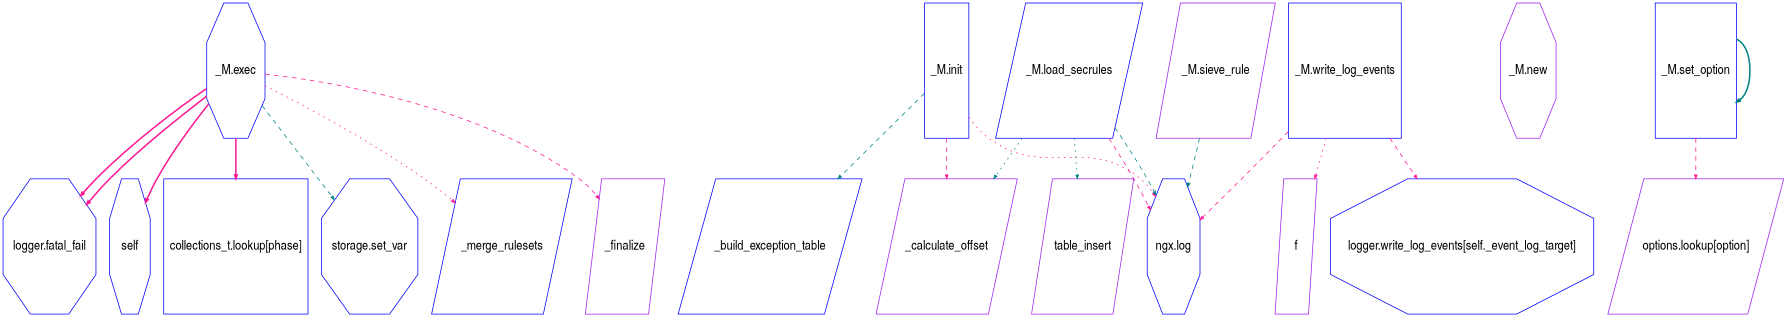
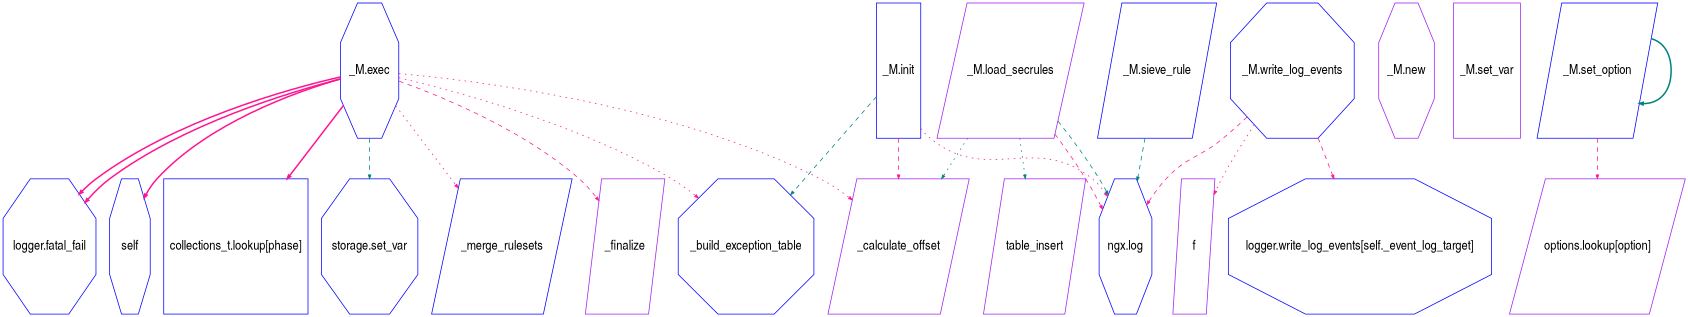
  digraph {
    ranksep=.75
    node [color=blue fixedsize=false fontname=ArialNarrow fontsize=18 shape=parallelogram]
    edge [arrowsize=.5 color=deeppink style=dashed]
    "_M.exec" [height=2.5 shape=octagon]
    "logger.fatal_fail" [height=2.5 shape=octagon]
    self [height=2.5 shape=octagon]
    "collections_t.lookup[phase]" [height=2.5 shape=box]
    "storage.set_var" [height=2.5 shape=octagon]
    _merge_rulesets [height=2.5]
    _calculate_offset [color=purple height=2.5]
-   _build_exception_table [height=2.5]
+   _build_exception_table [height=2.5 shape=octagon]
    _finalize [color=purple height=2.5]
    "_M.new" [color=purple height=2.5 shape=octagon]
-   "_M.set_option" [height=2.5 shape=box]
+   "_M.set_var" [color=purple height=2.5 shape=box]
+   "_M.set_option" [height=2.5]
    "options.lookup[option]" [color=purple height=2.5]
    "_M.init" [height=2.5 shape=box]
    "ngx.log" [height=2.5 shape=octagon]
-   "_M.load_secrules" [height=2.5]
+   "_M.load_secrules" [color=purple height=2.5]
    table_insert [color=purple height=2.5]
    f [color=purple height=2.5]
-   "_M.sieve_rule" [color=purple height=2.5]
-   "_M.write_log_events" [height=2.5 shape=box]
+   "_M.sieve_rule" [height=2.5]
+   "_M.write_log_events" [height=2.5 shape=octagon]
    "logger.write_log_events[self._event_log_target]" [height=2.5 shape=octagon]
    "_M.exec" -> "logger.fatal_fail" [style=bold]
    "_M.exec" -> "logger.fatal_fail" [style=bold]
    "_M.exec" -> self [style=bold]
    "_M.exec" -> "collections_t.lookup[phase]" [style=bold]
    "_M.exec" -> "storage.set_var" [color=teal]
    "_M.exec" -> _merge_rulesets [style=dotted]
+   "_M.exec" -> _calculate_offset [style=dotted]
+   "_M.exec" -> _build_exception_table [style=dotted]
    "_M.exec" -> _finalize
    "_M.set_option" -> "_M.set_option" [color=teal style=bold]
    "_M.set_option" -> "options.lookup[option]"
    "_M.init" -> _calculate_offset
    "_M.init" -> _build_exception_table [color=teal]
    "_M.init" -> "ngx.log" [style=dotted]
    "_M.load_secrules" -> _calculate_offset [color=teal style=dotted]
    "_M.load_secrules" -> "ngx.log"
    "_M.load_secrules" -> "ngx.log" [color=teal]
    "_M.load_secrules" -> table_insert [color=teal style=dotted]
    "_M.sieve_rule" -> "ngx.log" [color=teal]
    "_M.write_log_events" -> "ngx.log"
    "_M.write_log_events" -> f [style=dotted]
    "_M.write_log_events" -> "logger.write_log_events[self._event_log_target]"
  }
